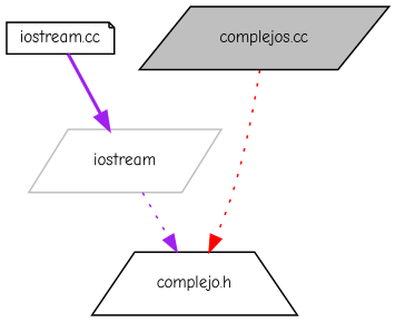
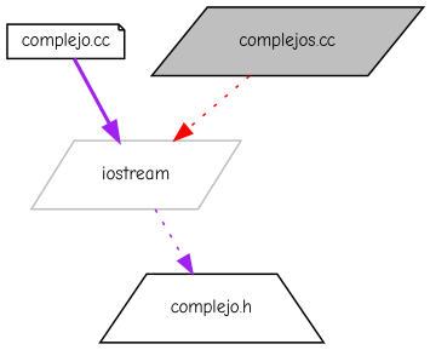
  digraph {
    fontname="Comic Neue"
    node [color=black fillcolor=white fontname="Comic Neue" fontsize=10 shape=parallelogram style=filled]
    edge [color=purple fontname="Comic Neue" fontsize=10 labelfontname=Helvetica labelfontsize=10 style=dotted]
    n1 [fillcolor=grey75 fontcolor=black height=0.2 label="complejos.cc" width=0.4]
    n2 [color=grey75 height=0.2 label=iostream width=0.4]
    n3 [height=0.2 label="complejo.h" shape=trapezium width=0.4]
-   n4 [height=0.2 label="iostream.cc" shape=note width=0.4]
-   n1 -> n3 [color=red]
+   n4 [height=0.2 label="complejo.cc" shape=note width=0.4]
+   n1 -> n2 [color=red]
    n2 -> n3
    n4 -> n2 [style=bold]
  }
